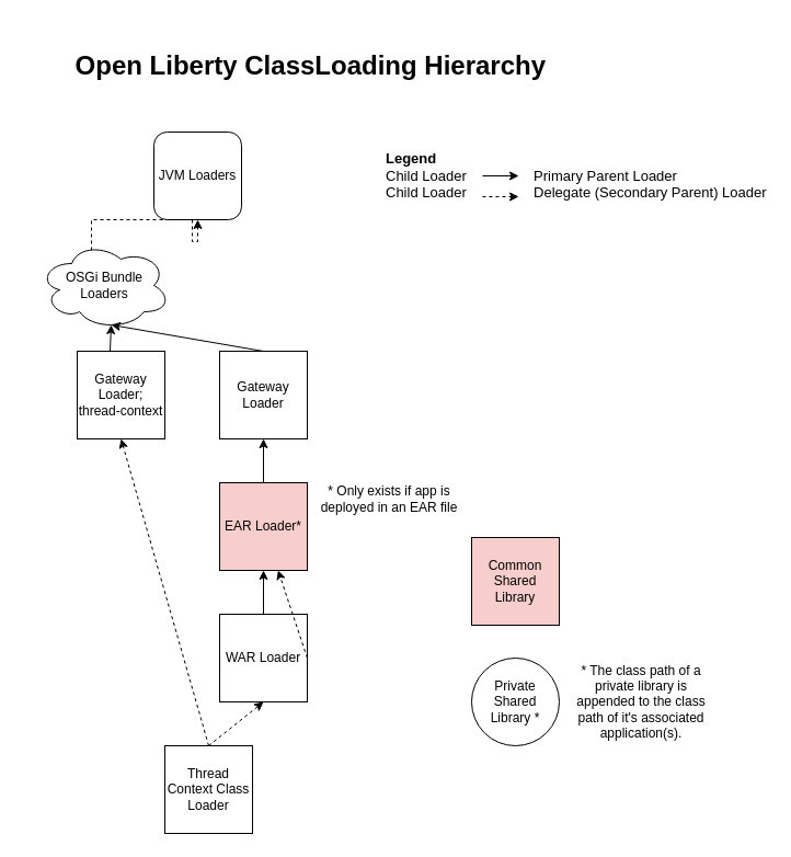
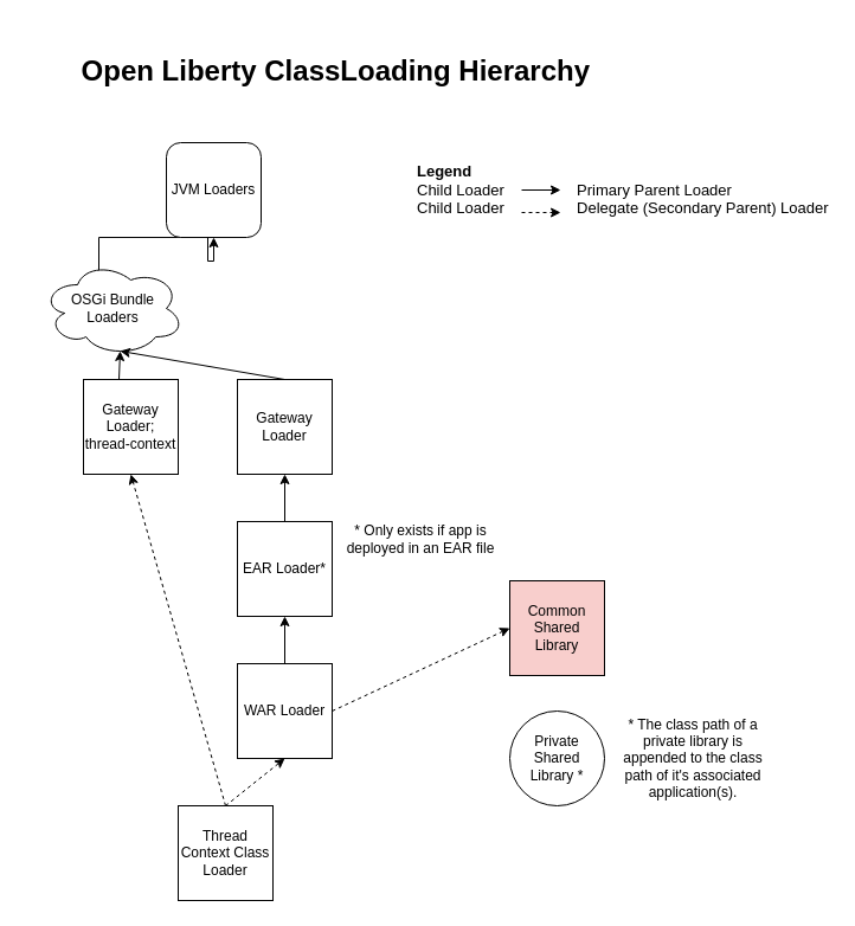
  <mxCell id="0" />
  <mxCell id="1" parent="0" />
  <mxCell id="2" value="WAR Loader" style="whiteSpace=wrap;html=1;aspect=fixed;" vertex="1" parent="1"><mxGeometry x="200" y="560" width="80" height="80" as="geometry" /></mxCell>
- <mxCell id="3" value="EAR Loader*" style="whiteSpace=wrap;html=1;aspect=fixed;fillColor=#f8cecc;" vertex="1" parent="1"><mxGeometry x="200" y="440" width="80" height="80" as="geometry" /></mxCell>
+ <mxCell id="3" value="EAR Loader*" style="whiteSpace=wrap;html=1;aspect=fixed;" vertex="1" parent="1"><mxGeometry x="200" y="440" width="80" height="80" as="geometry" /></mxCell>
  <mxCell id="4" value="Thread Context Class Loader" style="whiteSpace=wrap;html=1;aspect=fixed;" vertex="1" parent="1"><mxGeometry x="150" y="680" width="80" height="80" as="geometry" /></mxCell>
  <mxCell id="5" value="Gateway Loader" style="whiteSpace=wrap;html=1;aspect=fixed;" vertex="1" parent="1"><mxGeometry x="200" y="320" width="80" height="80" as="geometry" /></mxCell>
  <mxCell id="6" value="Gateway Loader; thread-context" style="whiteSpace=wrap;html=1;aspect=fixed;" vertex="1" parent="1"><mxGeometry x="70" y="320" width="80" height="80" as="geometry" /></mxCell>
- <mxCell id="7" style="edgeStyle=orthogonalEdgeStyle;rounded=0;orthogonalLoop=1;jettySize=auto;html=1;exitX=0.4;exitY=0.1;exitDx=0;exitDy=0;exitPerimeter=0;entryX=0.5;entryY=1;entryDx=0;entryDy=0;dashed=1;" edge="1" parent="1" source="8" target="9"><mxGeometry relative="1" as="geometry" /></mxCell>
+ <mxCell id="7" style="edgeStyle=orthogonalEdgeStyle;rounded=0;orthogonalLoop=1;jettySize=auto;html=1;exitX=0.4;exitY=0.1;exitDx=0;exitDy=0;exitPerimeter=0;entryX=0.5;entryY=1;entryDx=0;entryDy=0;" edge="1" parent="1" source="8" target="9"><mxGeometry relative="1" as="geometry" /></mxCell>
  <mxCell id="8" value="OSGi Bundle&lt;br&gt;Loaders" style="ellipse;shape=cloud;whiteSpace=wrap;html=1;" vertex="1" parent="1"><mxGeometry x="35" y="220" width="120" height="80" as="geometry" /></mxCell>
  <mxCell id="9" value="JVM Loaders" style="whiteSpace=wrap;html=1;aspect=fixed;rounded=1;" vertex="1" parent="1"><mxGeometry x="140" y="120" width="80" height="80" as="geometry" /></mxCell>
  <mxCell id="10" value="" style="endArrow=classic;html=1;entryX=0.5;entryY=1;entryDx=0;entryDy=0;" edge="1" parent="1" target="5"><mxGeometry width="50" height="50" relative="1" as="geometry"><mxPoint x="240" y="440" as="sourcePoint" /><mxPoint x="290" y="390" as="targetPoint" /></mxGeometry></mxCell>
  <mxCell id="11" value="" style="endArrow=classic;html=1;entryX=0.55;entryY=0.95;entryDx=0;entryDy=0;entryPerimeter=0;" edge="1" parent="1" target="8"><mxGeometry width="50" height="50" relative="1" as="geometry"><mxPoint x="100" y="320" as="sourcePoint" /><mxPoint x="150" y="270" as="targetPoint" /></mxGeometry></mxCell>
  <mxCell id="12" value="" style="endArrow=classic;html=1;entryX=0.55;entryY=0.95;entryDx=0;entryDy=0;entryPerimeter=0;" edge="1" parent="1" target="8"><mxGeometry width="50" height="50" relative="1" as="geometry"><mxPoint x="240" y="320" as="sourcePoint" /><mxPoint x="290" y="270" as="targetPoint" /></mxGeometry></mxCell>
  <mxCell id="13" value="" style="endArrow=classic;html=1;entryX=0.5;entryY=1;entryDx=0;entryDy=0;" edge="1" parent="1" target="3"><mxGeometry width="50" height="50" relative="1" as="geometry"><mxPoint x="240" y="560" as="sourcePoint" /><mxPoint x="290" y="510" as="targetPoint" /></mxGeometry></mxCell>
  <mxCell id="14" value="* Only exists if app is deployed in an EAR file" style="text;html=1;strokeColor=none;fillColor=none;align=center;verticalAlign=middle;whiteSpace=wrap;rounded=0;" vertex="1" parent="1"><mxGeometry x="290" y="420" width="130" height="70" as="geometry" /></mxCell>
  <mxCell id="15" value="" style="endArrow=classic;html=1;entryX=0.5;entryY=1;entryDx=0;entryDy=0;dashed=1;" edge="1" parent="1" target="2"><mxGeometry width="50" height="50" relative="1" as="geometry"><mxPoint x="190" y="680" as="sourcePoint" /><mxPoint x="240" y="630" as="targetPoint" /></mxGeometry></mxCell>
  <mxCell id="16" value="" style="endArrow=classic;html=1;entryX=0.5;entryY=1;entryDx=0;entryDy=0;exitX=0.5;exitY=0;exitDx=0;exitDy=0;dashed=1;" edge="1" parent="1" source="4" target="6"><mxGeometry width="50" height="50" relative="1" as="geometry"><mxPoint x="190" y="670" as="sourcePoint" /><mxPoint x="150" y="575" as="targetPoint" /></mxGeometry></mxCell>
  <mxCell id="17" value="Common Shared Library" style="whiteSpace=wrap;html=1;aspect=fixed;fillColor=#f8cecc;" vertex="1" parent="1"><mxGeometry x="430" y="490" width="80" height="80" as="geometry" /></mxCell>
- <mxCell id="18" value="" style="endArrow=classic;html=1;dashed=1;exitX=1;exitY=0.5;exitDx=0;exitDy=0;" edge="1" parent="1" source="2" target="3"><mxGeometry width="50" height="50" relative="1" as="geometry"><mxPoint x="260" y="550" as="sourcePoint" /><mxPoint x="520" y="540" as="targetPoint" /></mxGeometry></mxCell>
+ <mxCell id="18" value="" style="endArrow=classic;html=1;dashed=1;exitX=1;exitY=0.5;exitDx=0;exitDy=0;entryX=0;entryY=0.5;entryDx=0;entryDy=0;" edge="1" parent="1" source="2" target="17"><mxGeometry width="50" height="50" relative="1" as="geometry"><mxPoint x="260" y="550" as="sourcePoint" /><mxPoint x="520" y="540" as="targetPoint" /></mxGeometry></mxCell>
  <mxCell id="19" value="Private Shared Library *" style="ellipse;whiteSpace=wrap;html=1;aspect=fixed;" vertex="1" parent="1"><mxGeometry x="430" y="600" width="80" height="80" as="geometry" /></mxCell>
  <mxCell id="20" value="* The class path of a private library is appended to the class path of it's associated application(s)." style="text;html=1;strokeColor=none;fillColor=none;align=center;verticalAlign=middle;whiteSpace=wrap;rounded=0;" vertex="1" parent="1"><mxGeometry x="520" y="600" width="130" height="80" as="geometry" /></mxCell>
  <mxCell id="21" value="&lt;font style=&quot;font-size: 13px&quot;&gt;&lt;b&gt;Legend&lt;/b&gt;&lt;br&gt;Child Loader &amp;nbsp; &amp;nbsp; &amp;nbsp; &amp;nbsp; &amp;nbsp; &amp;nbsp; &amp;nbsp; &amp;nbsp; Primary Parent Loader&lt;br&gt;Child Loader &amp;nbsp; &amp;nbsp; &amp;nbsp; &amp;nbsp; &amp;nbsp; &amp;nbsp; &amp;nbsp; &amp;nbsp; Delegate (Secondary Parent) Loader&lt;/font&gt;" style="text;html=1;strokeColor=none;fillColor=none;align=left;verticalAlign=middle;whiteSpace=wrap;rounded=0;" vertex="1" parent="1"><mxGeometry x="350" y="120" width="350" height="80" as="geometry" /></mxCell>
  <mxCell id="22" value="" style="endArrow=classic;html=1;dashed=1;" edge="1" parent="1"><mxGeometry width="50" height="50" relative="1" as="geometry"><mxPoint x="440" y="179" as="sourcePoint" /><mxPoint x="473" y="179" as="targetPoint" /></mxGeometry></mxCell>
  <mxCell id="23" value="" style="endArrow=classic;html=1;" edge="1" parent="1"><mxGeometry width="50" height="50" relative="1" as="geometry"><mxPoint x="440" y="160" as="sourcePoint" /><mxPoint x="473" y="160" as="targetPoint" /></mxGeometry></mxCell>
  <mxCell id="24" value="&lt;b&gt;&lt;font style=&quot;font-size: 24px&quot;&gt;Open Liberty ClassLoading Hierarchy&lt;/font&gt;&lt;/b&gt;&amp;nbsp;" style="text;html=1;strokeColor=none;fillColor=none;align=center;verticalAlign=middle;whiteSpace=wrap;rounded=0;" vertex="1" parent="1"><mxGeometry x="20" y="20" width="530" height="80" as="geometry" /></mxCell>
